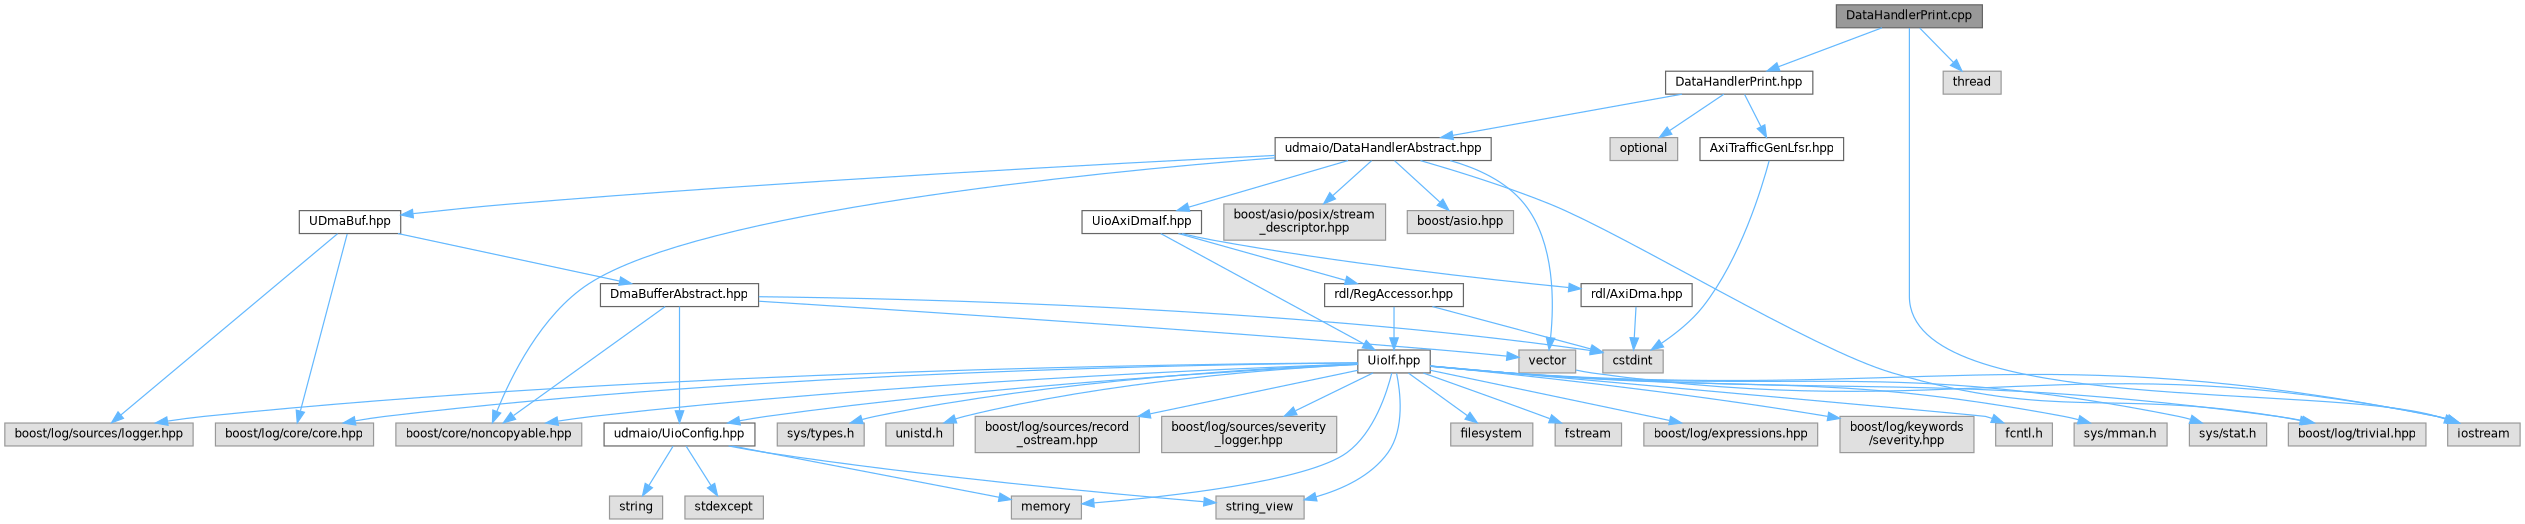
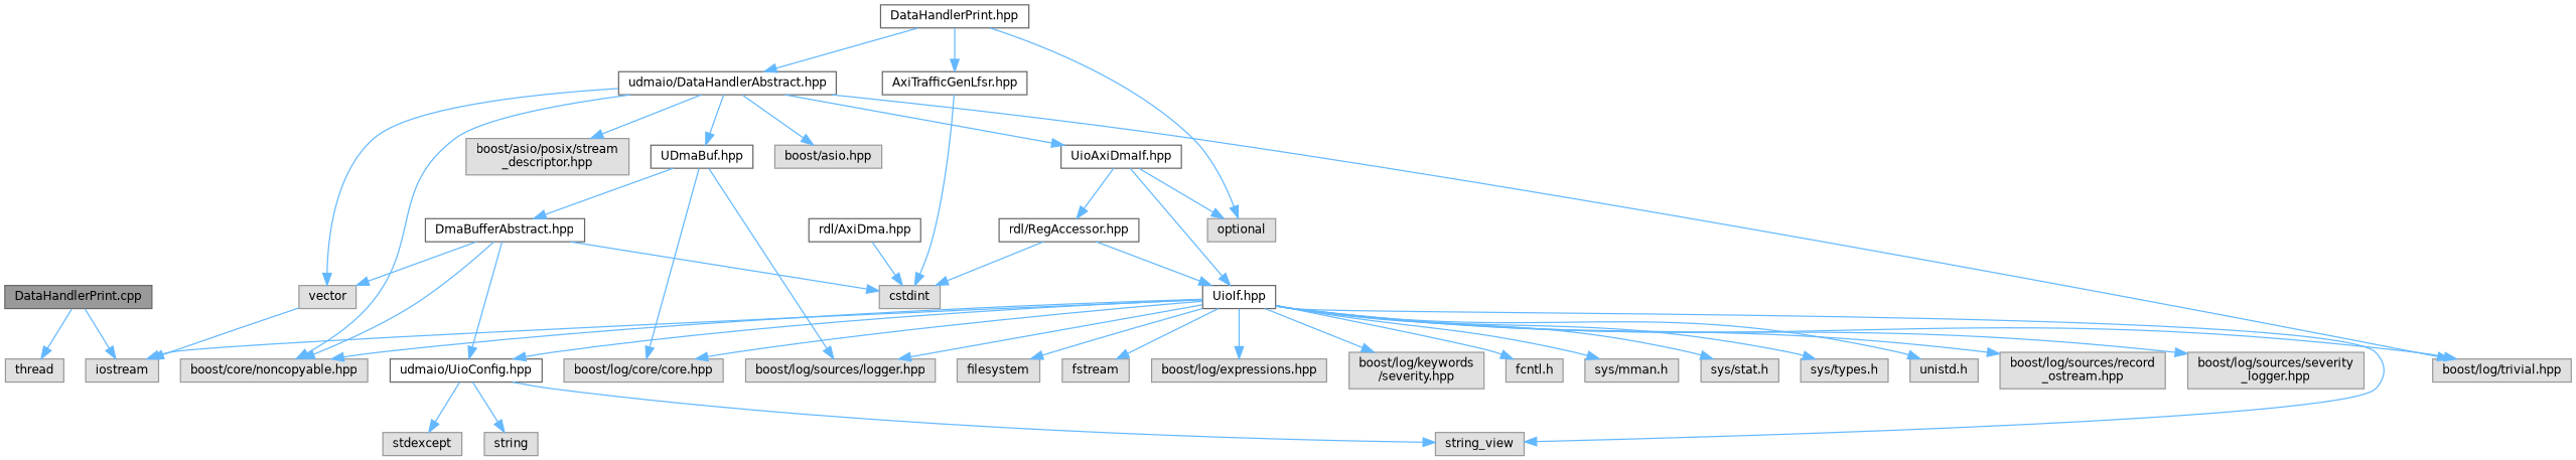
  digraph {
    node [color=grey60 fillcolor="#E0E0E0" fontname=Helvetica fontsize=10 shape=box style=filled]
    edge [color=steelblue1 fontname=Helvetica fontsize=10 labelfontname=Helvetica labelfontsize=10 style=solid]
    n1 [color=gray40 fillcolor=grey60 fontcolor=black height=0.2 label="DataHandlerPrint.cpp" width=0.4]
    n2 [color=grey40 fillcolor=white height=0.2 label="DataHandlerPrint.hpp" width=0.4]
    n3 [height=0.2 label=iostream width=0.4]
    n4 [height=0.2 label=thread width=0.4]
    n5 [height=0.2 label=optional width=0.4]
    n6 [color=grey40 fillcolor=white height=0.2 label="AxiTrafficGenLfsr.hpp" width=0.4]
    n7 [color=grey40 fillcolor=white height=0.2 label="udmaio/DataHandlerAbstract.hpp" width=0.4]
    n8 [height=0.2 label=cstdint width=0.4]
    n9 [height=0.2 label=vector width=0.4]
    n10 [height=0.2 label="boost/asio.hpp" width=0.4]
    n11 [height=0.2 label="boost/core/noncopyable.hpp" width=0.4]
    n12 [height=0.2 label="boost/log/trivial.hpp" width=0.4]
    n13 [color=grey40 fillcolor=white height=0.2 label="UDmaBuf.hpp" width=0.4]
    n14 [color=grey40 fillcolor=white height=0.2 label="UioAxiDmaIf.hpp" width=0.4]
    n15 [height=0.2 label="boost/asio/posix/stream\l_descriptor.hpp" width=0.4]
    n16 [height=0.2 label="boost/log/core/core.hpp" width=0.4]
    n17 [height=0.2 label="boost/log/sources/logger.hpp" width=0.4]
    n18 [color=grey40 fillcolor=white height=0.2 label="DmaBufferAbstract.hpp" width=0.4]
    n19 [color=grey40 fillcolor=white height=0.2 label="UioIf.hpp" width=0.4]
    n20 [color=grey40 fillcolor=white height=0.2 label="rdl/AxiDma.hpp" width=0.4]
    n21 [color=grey40 fillcolor=white height=0.2 label="rdl/RegAccessor.hpp" width=0.4]
    n22 [color=grey40 fillcolor=white height=0.2 label="udmaio/UioConfig.hpp" width=0.4]
-   n23 [height=0.2 label=memory width=0.4]
    n24 [height=0.2 label=stdexcept width=0.4]
    n25 [height=0.2 label=string width=0.4]
    n26 [height=0.2 label=string_view width=0.4]
    n27 [height=0.2 label=filesystem width=0.4]
    n28 [height=0.2 label=fstream width=0.4]
    n29 [height=0.2 label="boost/log/expressions.hpp" width=0.4]
    n30 [height=0.2 label="boost/log/keywords\l/severity.hpp" width=0.4]
    n31 [height=0.2 label="fcntl.h" width=0.4]
    n32 [height=0.2 label="sys/mman.h" width=0.4]
    n33 [height=0.2 label="sys/stat.h" width=0.4]
    n34 [height=0.2 label="sys/types.h" width=0.4]
    n35 [height=0.2 label="unistd.h" width=0.4]
    n36 [height=0.2 label="boost/log/sources/record\l_ostream.hpp" width=0.4]
    n37 [height=0.2 label="boost/log/sources/severity\l_logger.hpp" width=0.4]
-   n1 -> n2
    n1 -> n3
    n1 -> n4
    n2 -> n5
    n2 -> n6
    n2 -> n7
    n6 -> n8
    n7 -> n9
    n7 -> n10
    n7 -> n11
    n7 -> n12
    n7 -> n13
    n7 -> n14
    n7 -> n15
    n9 -> n3
    n13 -> n16
    n13 -> n17
    n13 -> n18
    n14 -> n19
-   n14 -> n20
+   n14 -> n5
    n14 -> n21
    n18 -> n8
    n18 -> n9
    n18 -> n11
    n18 -> n22
    n19 -> n3
    n19 -> n11
    n19 -> n12
    n19 -> n16
    n19 -> n17
    n19 -> n22
-   n19 -> n23
    n19 -> n26
    n19 -> n27
    n19 -> n28
    n19 -> n29
    n19 -> n30
    n19 -> n31
    n19 -> n32
    n19 -> n33
    n19 -> n34
    n19 -> n35
    n19 -> n36
    n19 -> n37
    n20 -> n8
    n21 -> n8
    n21 -> n19
-   n22 -> n23
    n22 -> n24
    n22 -> n25
    n22 -> n26
  }
